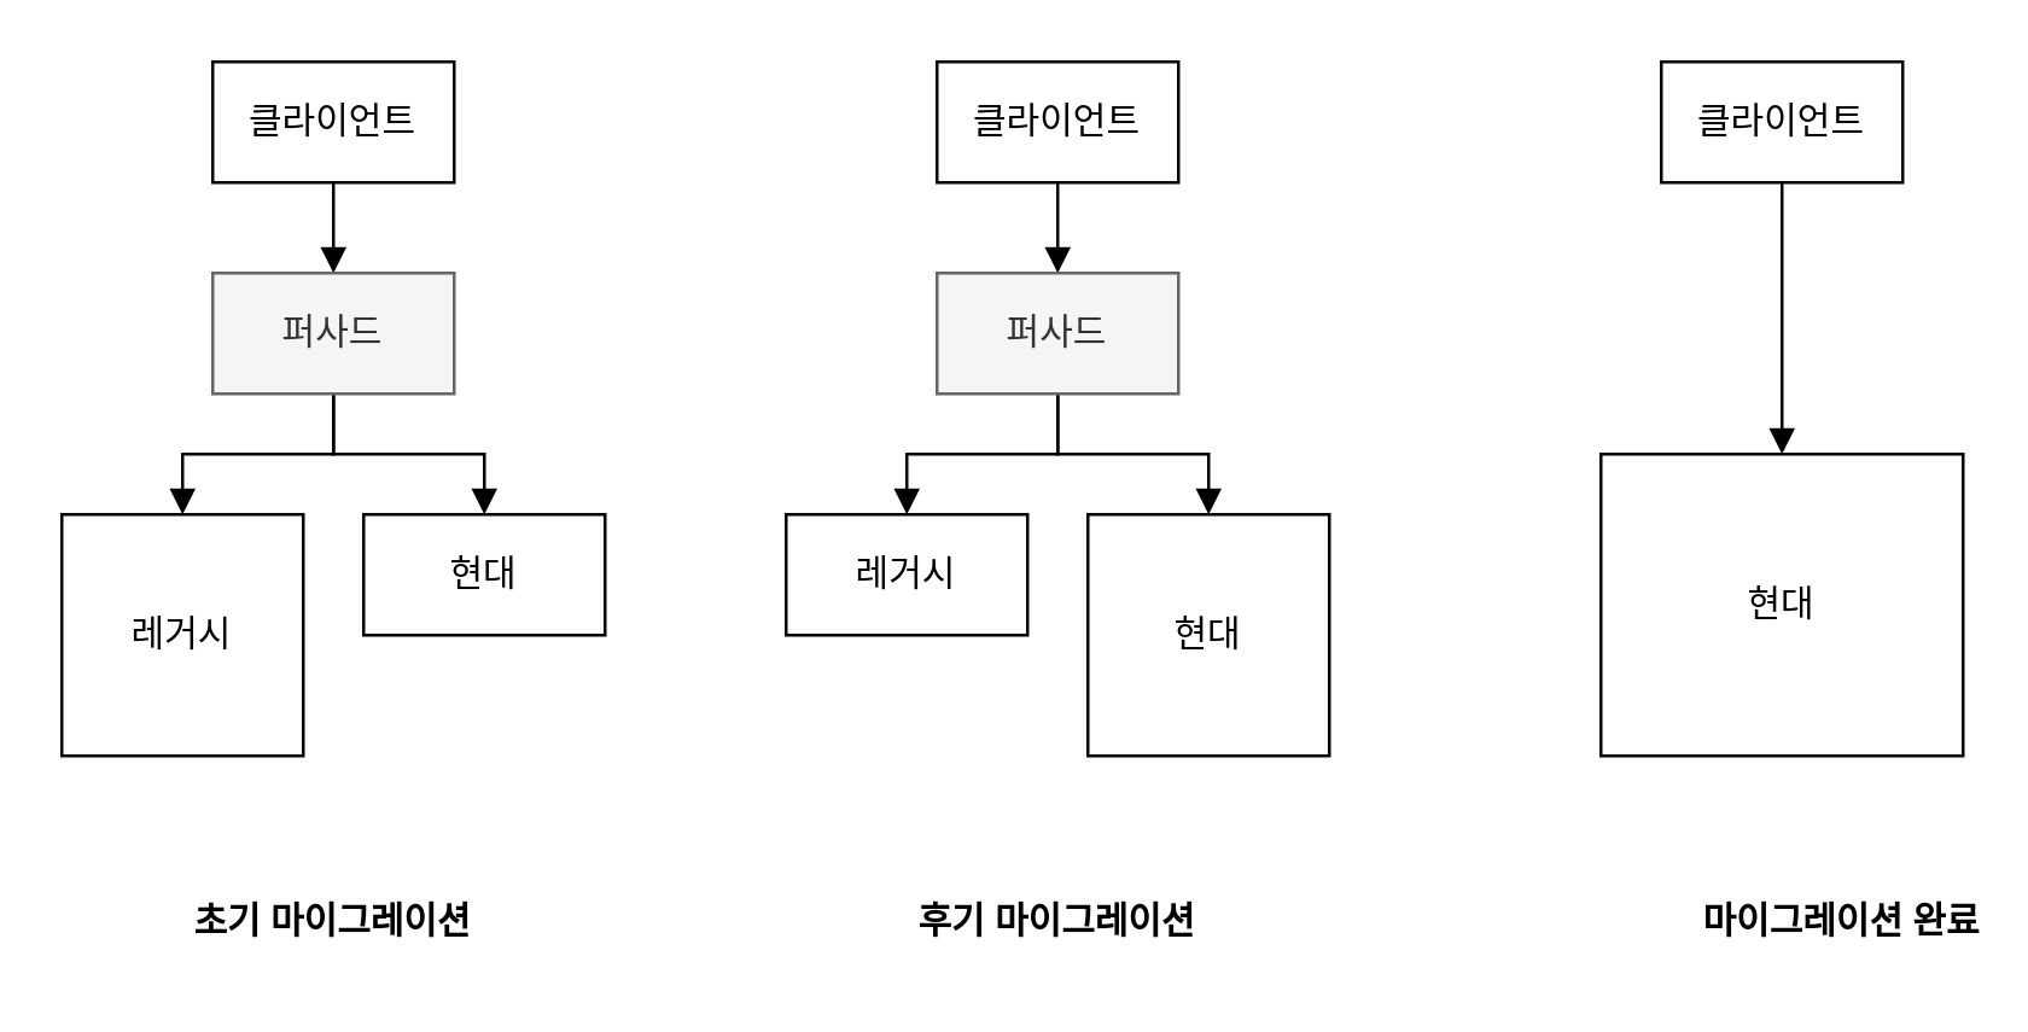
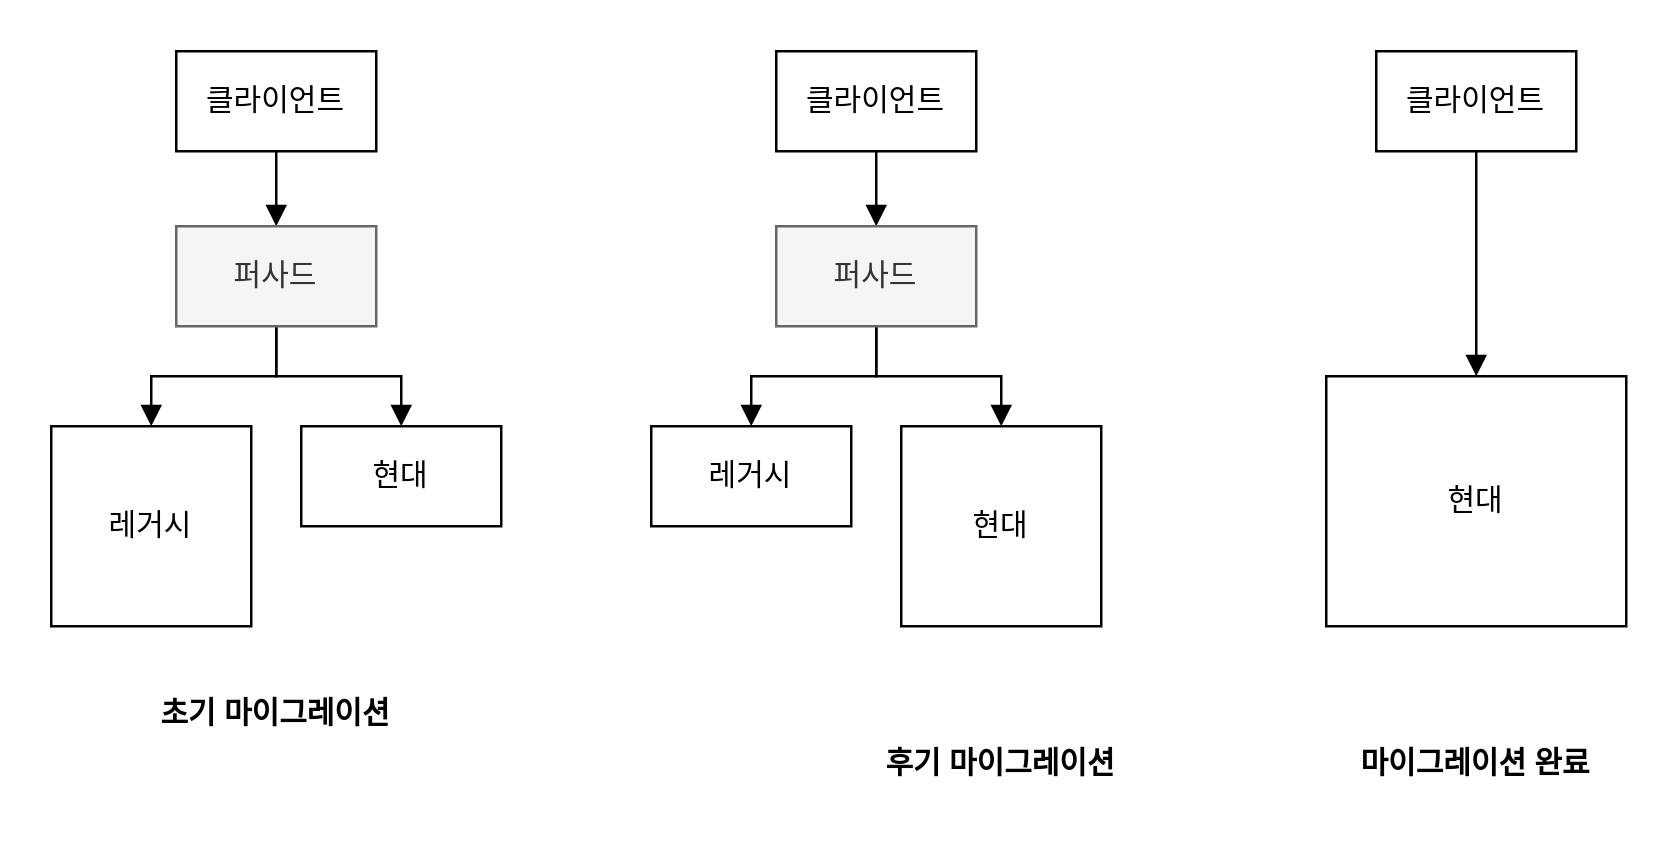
  <mxCell id="0" />
  <mxCell id="1" parent="0" />
  <mxCell id="2" style="edgeStyle=orthogonalEdgeStyle;rounded=0;orthogonalLoop=1;jettySize=auto;html=1;entryX=0.5;entryY=0;entryDx=0;entryDy=0;endArrow=block;endFill=1;" edge="1" parent="1" source="3" target="6"><mxGeometry relative="1" as="geometry" /></mxCell>
  <mxCell id="3" value="클라이언트" style="rounded=0;whiteSpace=wrap;html=1;" vertex="1" parent="1"><mxGeometry x="70" y="20" width="80" height="40" as="geometry" /></mxCell>
  <mxCell id="4" style="edgeStyle=orthogonalEdgeStyle;rounded=0;orthogonalLoop=1;jettySize=auto;html=1;entryX=0.5;entryY=0;entryDx=0;entryDy=0;endArrow=block;endFill=1;" edge="1" parent="1" source="6" target="7"><mxGeometry relative="1" as="geometry" /></mxCell>
  <mxCell id="5" style="edgeStyle=orthogonalEdgeStyle;rounded=0;orthogonalLoop=1;jettySize=auto;html=1;entryX=0.5;entryY=0;entryDx=0;entryDy=0;endArrow=block;endFill=1;" edge="1" parent="1" source="6" target="8"><mxGeometry relative="1" as="geometry" /></mxCell>
  <mxCell id="6" value="퍼사드" style="rounded=0;whiteSpace=wrap;html=1;fillColor=#f5f5f5;fontColor=#333333;strokeColor=#666666;" vertex="1" parent="1"><mxGeometry x="70" y="90" width="80" height="40" as="geometry" /></mxCell>
  <mxCell id="7" value="레거시" style="rounded=0;whiteSpace=wrap;html=1;" vertex="1" parent="1"><mxGeometry x="20" y="170" width="80" height="80" as="geometry" /></mxCell>
  <mxCell id="8" value="현대" style="rounded=0;whiteSpace=wrap;html=1;" vertex="1" parent="1"><mxGeometry x="120" y="170" width="80" height="40" as="geometry" /></mxCell>
  <mxCell id="9" style="edgeStyle=orthogonalEdgeStyle;rounded=0;orthogonalLoop=1;jettySize=auto;html=1;entryX=0.5;entryY=0;entryDx=0;entryDy=0;endArrow=block;endFill=1;" edge="1" parent="1" source="10" target="13"><mxGeometry relative="1" as="geometry" /></mxCell>
  <mxCell id="10" value="클라이언트" style="rounded=0;whiteSpace=wrap;html=1;" vertex="1" parent="1"><mxGeometry x="310" y="20" width="80" height="40" as="geometry" /></mxCell>
  <mxCell id="11" style="edgeStyle=orthogonalEdgeStyle;rounded=0;orthogonalLoop=1;jettySize=auto;html=1;entryX=0.5;entryY=0;entryDx=0;entryDy=0;endArrow=block;endFill=1;" edge="1" parent="1" source="13" target="14"><mxGeometry relative="1" as="geometry" /></mxCell>
  <mxCell id="12" style="edgeStyle=orthogonalEdgeStyle;rounded=0;orthogonalLoop=1;jettySize=auto;html=1;entryX=0.5;entryY=0;entryDx=0;entryDy=0;endArrow=block;endFill=1;" edge="1" parent="1" source="13" target="15"><mxGeometry relative="1" as="geometry" /></mxCell>
  <mxCell id="13" value="퍼사드" style="rounded=0;whiteSpace=wrap;html=1;fillColor=#f5f5f5;fontColor=#333333;strokeColor=#666666;" vertex="1" parent="1"><mxGeometry x="310" y="90" width="80" height="40" as="geometry" /></mxCell>
  <mxCell id="14" value="레거시" style="rounded=0;whiteSpace=wrap;html=1;" vertex="1" parent="1"><mxGeometry x="260" y="170" width="80" height="40" as="geometry" /></mxCell>
  <mxCell id="15" value="현대" style="rounded=0;whiteSpace=wrap;html=1;" vertex="1" parent="1"><mxGeometry x="360" y="170" width="80" height="80" as="geometry" /></mxCell>
  <mxCell id="16" style="edgeStyle=orthogonalEdgeStyle;rounded=0;orthogonalLoop=1;jettySize=auto;html=1;entryX=0.5;entryY=0;entryDx=0;entryDy=0;endArrow=block;endFill=1;" edge="1" parent="1" source="17" target="18"><mxGeometry relative="1" as="geometry"><mxPoint x="590" y="90" as="targetPoint" /></mxGeometry></mxCell>
  <mxCell id="17" value="클라이언트" style="rounded=0;whiteSpace=wrap;html=1;" vertex="1" parent="1"><mxGeometry x="550" y="20" width="80" height="40" as="geometry" /></mxCell>
  <mxCell id="18" value="현대" style="rounded=0;whiteSpace=wrap;html=1;" vertex="1" parent="1"><mxGeometry x="530" y="150" width="120" height="100" as="geometry" /></mxCell>
- <mxCell id="19" value="초기 마이그레이션" style="text;html=1;align=center;verticalAlign=middle;whiteSpace=wrap;rounded=0;fontStyle=1" vertex="1" parent="1"><mxGeometry x="60" y="290" width="100" height="30" as="geometry" /></mxCell>
- <mxCell id="20" value="후기 마이그레이션" style="text;html=1;align=center;verticalAlign=middle;whiteSpace=wrap;rounded=0;fontStyle=1" vertex="1" parent="1"><mxGeometry x="300" y="290" width="100" height="30" as="geometry" /></mxCell>
- <mxCell id="21" value="마이그레이션 완료" style="text;html=1;align=center;verticalAlign=middle;whiteSpace=wrap;rounded=0;fontStyle=1" vertex="1" parent="1"><mxGeometry x="560" y="290" width="100" height="30" as="geometry" /></mxCell>
+ <mxCell id="19" value="초기 마이그레이션" style="text;html=1;align=center;verticalAlign=middle;whiteSpace=wrap;rounded=0;fontStyle=1" vertex="1" parent="1"><mxGeometry x="60" y="270" width="100" height="30" as="geometry" /></mxCell>
+ <mxCell id="20" value="후기 마이그레이션" style="text;html=1;align=center;verticalAlign=middle;whiteSpace=wrap;rounded=0;fontStyle=1" vertex="1" parent="1"><mxGeometry x="350" y="290" width="100" height="30" as="geometry" /></mxCell>
+ <mxCell id="21" value="마이그레이션 완료" style="text;html=1;align=center;verticalAlign=middle;whiteSpace=wrap;rounded=0;fontStyle=1" vertex="1" parent="1"><mxGeometry x="540" y="290" width="100" height="30" as="geometry" /></mxCell>
